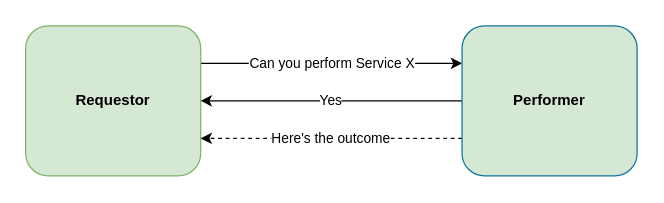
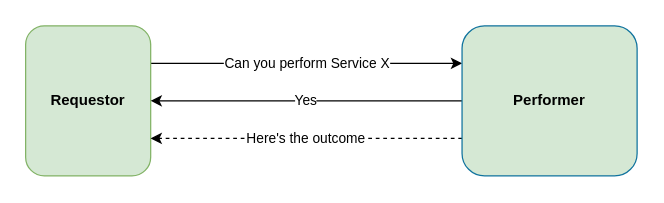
  <mxCell id="0" />
  <mxCell id="1" parent="0" />
  <mxCell id="2" value="Can you perform Service X" style="edgeStyle=orthogonalEdgeStyle;rounded=0;orthogonalLoop=1;jettySize=auto;html=1;exitX=1;exitY=0.25;exitDx=0;exitDy=0;entryX=0;entryY=0.25;entryDx=0;entryDy=0;" edge="1" parent="1" source="3" target="6"><mxGeometry relative="1" as="geometry" /></mxCell>
- <mxCell id="3" value="&lt;b&gt;Requestor&lt;/b&gt;" style="rounded=1;whiteSpace=wrap;html=1;fillColor=#d5e8d4;strokeColor=#82b366;" vertex="1" parent="1"><mxGeometry x="20" y="20" width="140" height="120" as="geometry" /></mxCell>
+ <mxCell id="3" value="&lt;b&gt;Requestor&lt;/b&gt;" style="rounded=1;whiteSpace=wrap;html=1;fillColor=#d5e8d4;strokeColor=#82b366;" vertex="1" parent="1"><mxGeometry x="20" y="20" width="100" height="120" as="geometry" /></mxCell>
  <mxCell id="4" value="Here's the outcome" style="edgeStyle=orthogonalEdgeStyle;rounded=0;orthogonalLoop=1;jettySize=auto;html=1;exitX=0;exitY=0.75;exitDx=0;exitDy=0;entryX=1;entryY=0.75;entryDx=0;entryDy=0;dashed=1;" edge="1" parent="1" source="6" target="3"><mxGeometry relative="1" as="geometry" /></mxCell>
  <mxCell id="5" value="Yes" style="edgeStyle=orthogonalEdgeStyle;rounded=0;orthogonalLoop=1;jettySize=auto;html=1;exitX=0;exitY=0.5;exitDx=0;exitDy=0;entryX=1;entryY=0.5;entryDx=0;entryDy=0;" edge="1" parent="1" source="6" target="3"><mxGeometry relative="1" as="geometry" /></mxCell>
  <mxCell id="6" value="&lt;b&gt;Performer&lt;/b&gt;" style="rounded=1;whiteSpace=wrap;html=1;fillColor=#d5e8d4;strokeColor=#10739e;" vertex="1" parent="1"><mxGeometry x="369" y="20" width="140" height="120" as="geometry" /></mxCell>
